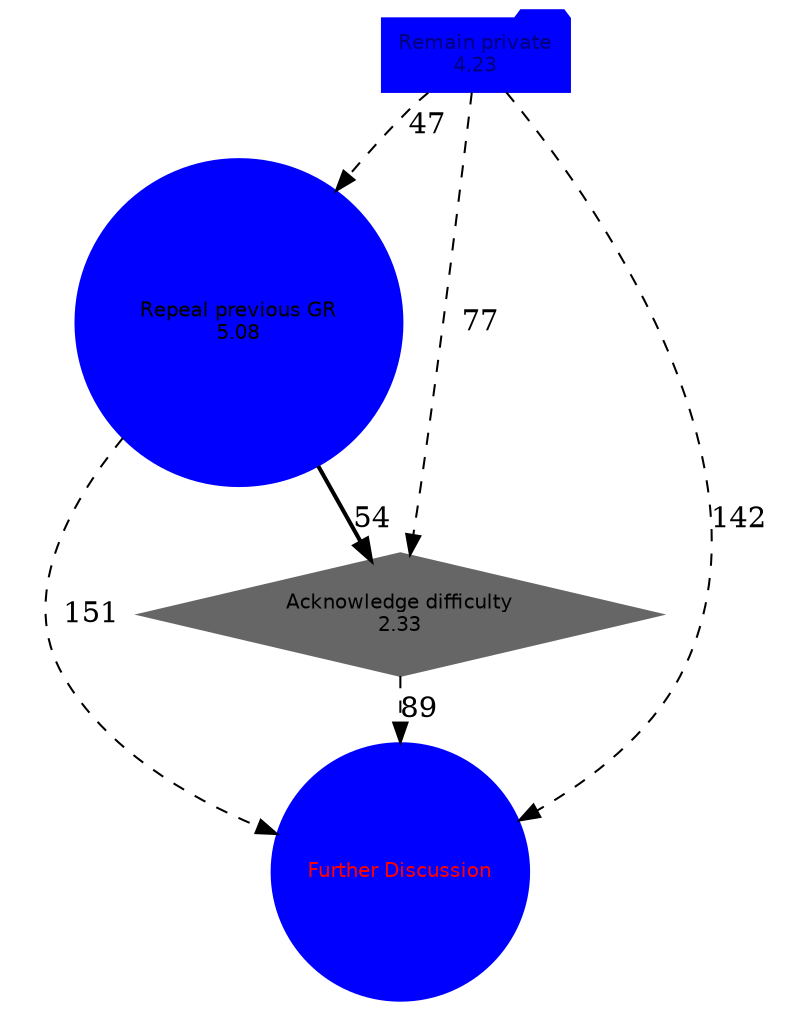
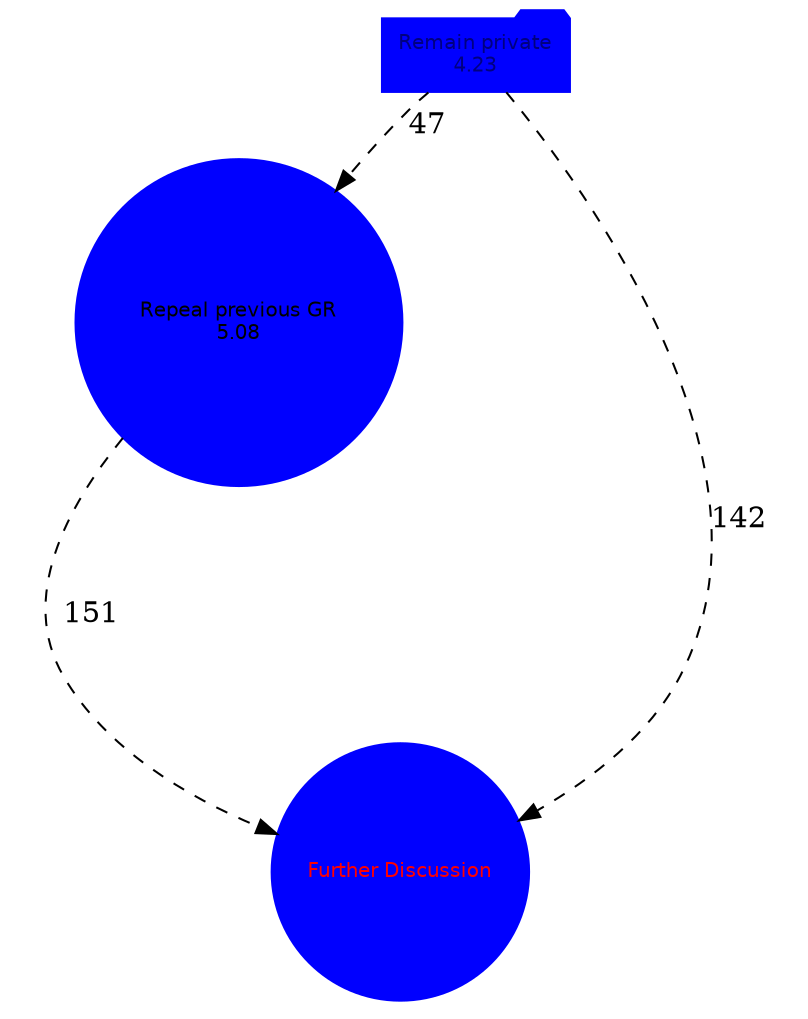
  digraph {
    ranksep=0.25
    node [fontname=Helvetica fontsize=10 style=filled color=blue shape=circle]
    edge [style=dashed]
    "Repeal previous GR\n5.08"
-   "Acknowledge difficulty\n2.33" [color=gray40 shape=diamond]
    "Further Discussion" [fontcolor=Red]
    "Remain private\n4.23" [fontcolor=NavyBlue shape=folder]
-   "Repeal previous GR\n5.08" -> "Acknowledge difficulty\n2.33" [label=54 style=bold]
    "Repeal previous GR\n5.08" -> "Further Discussion" [label=151]
-   "Acknowledge difficulty\n2.33" -> "Further Discussion" [label=89]
    "Remain private\n4.23" -> "Repeal previous GR\n5.08" [label=47]
-   "Remain private\n4.23" -> "Acknowledge difficulty\n2.33" [label=77]
    "Remain private\n4.23" -> "Further Discussion" [label=142]
  }
